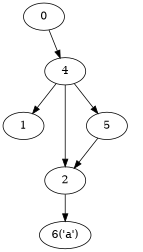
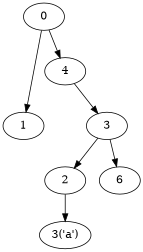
  digraph {
    0
    1
    4
-   n4 [label="6('a')"]
+   n4 [label="3('a')"]
    2
-   5
-   4 -> 1
+   5 [label=3]
+   6
+   0 -> 1
    0 -> 4
-   4 -> 2
    4 -> 5
    2 -> n4
    5 -> 2
+   5 -> 6
  }
